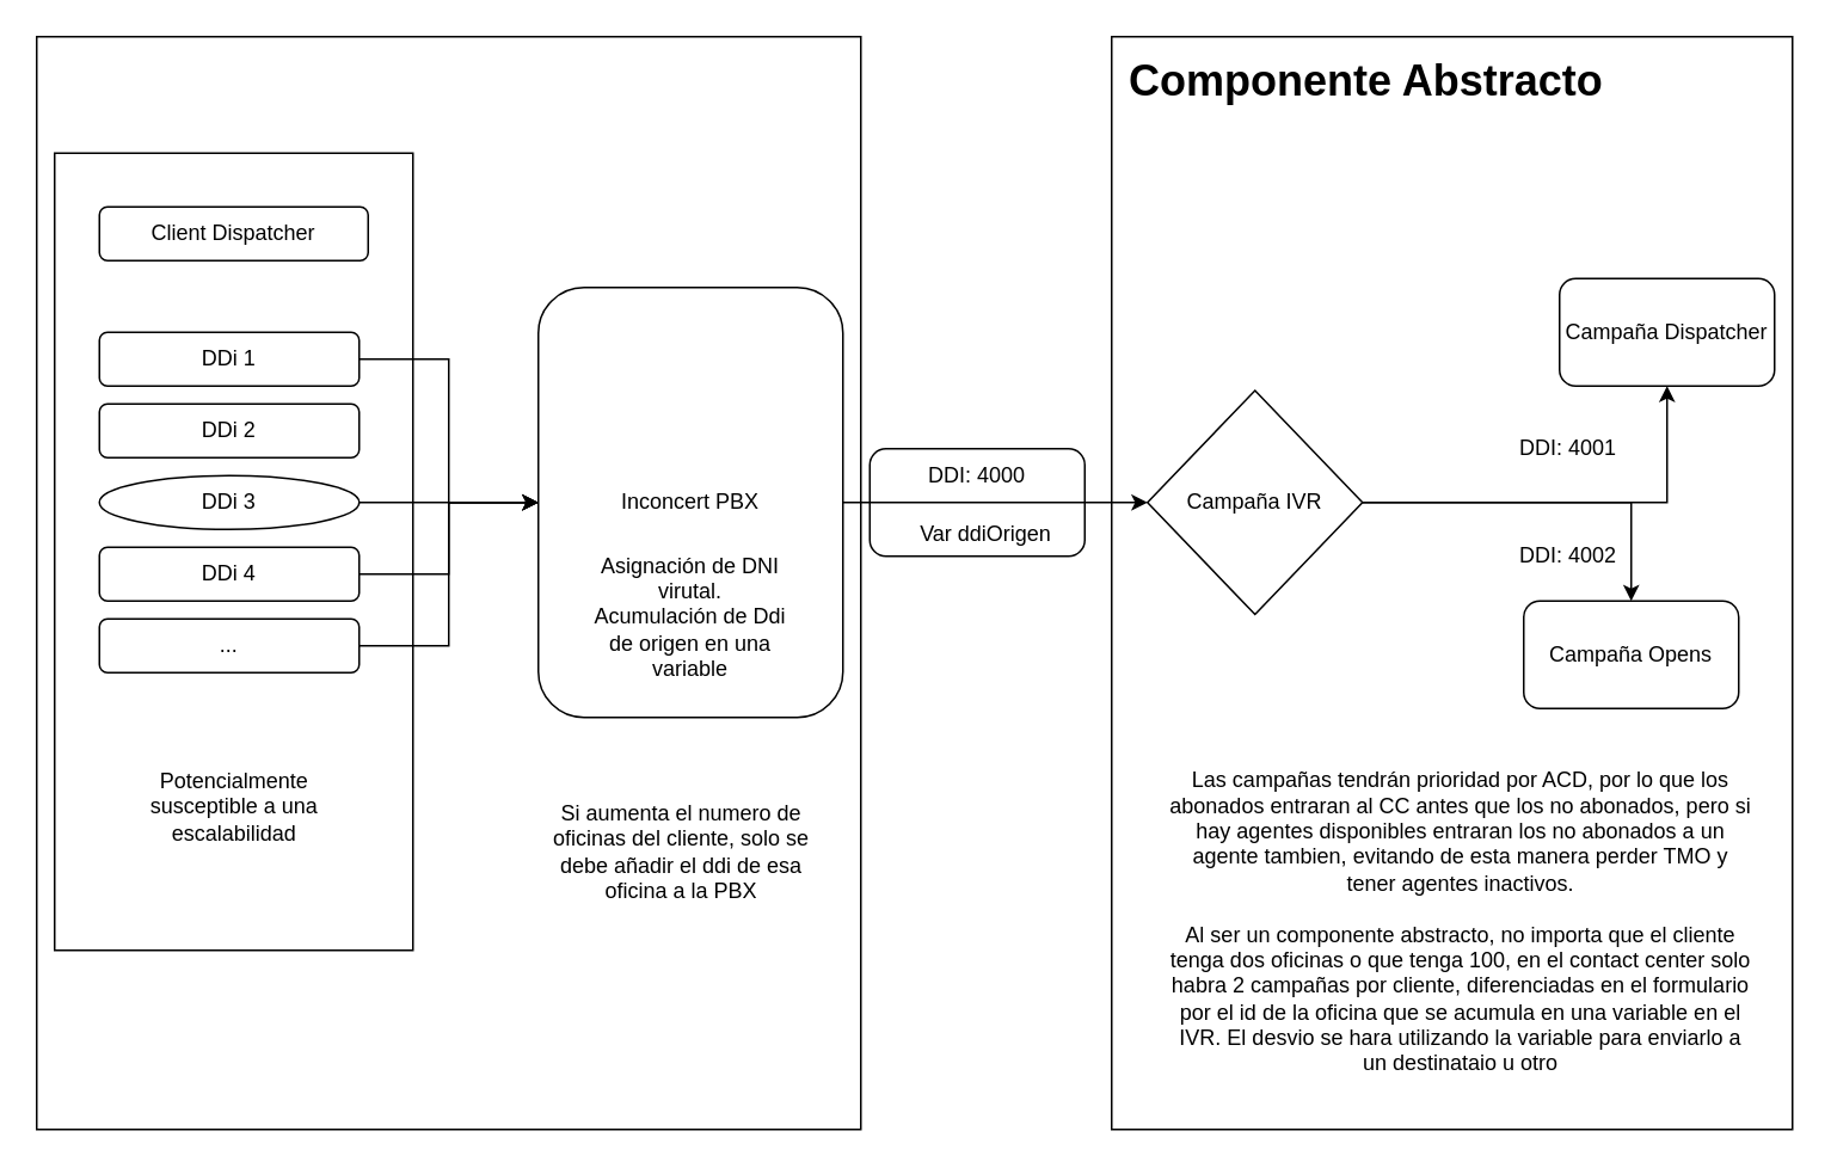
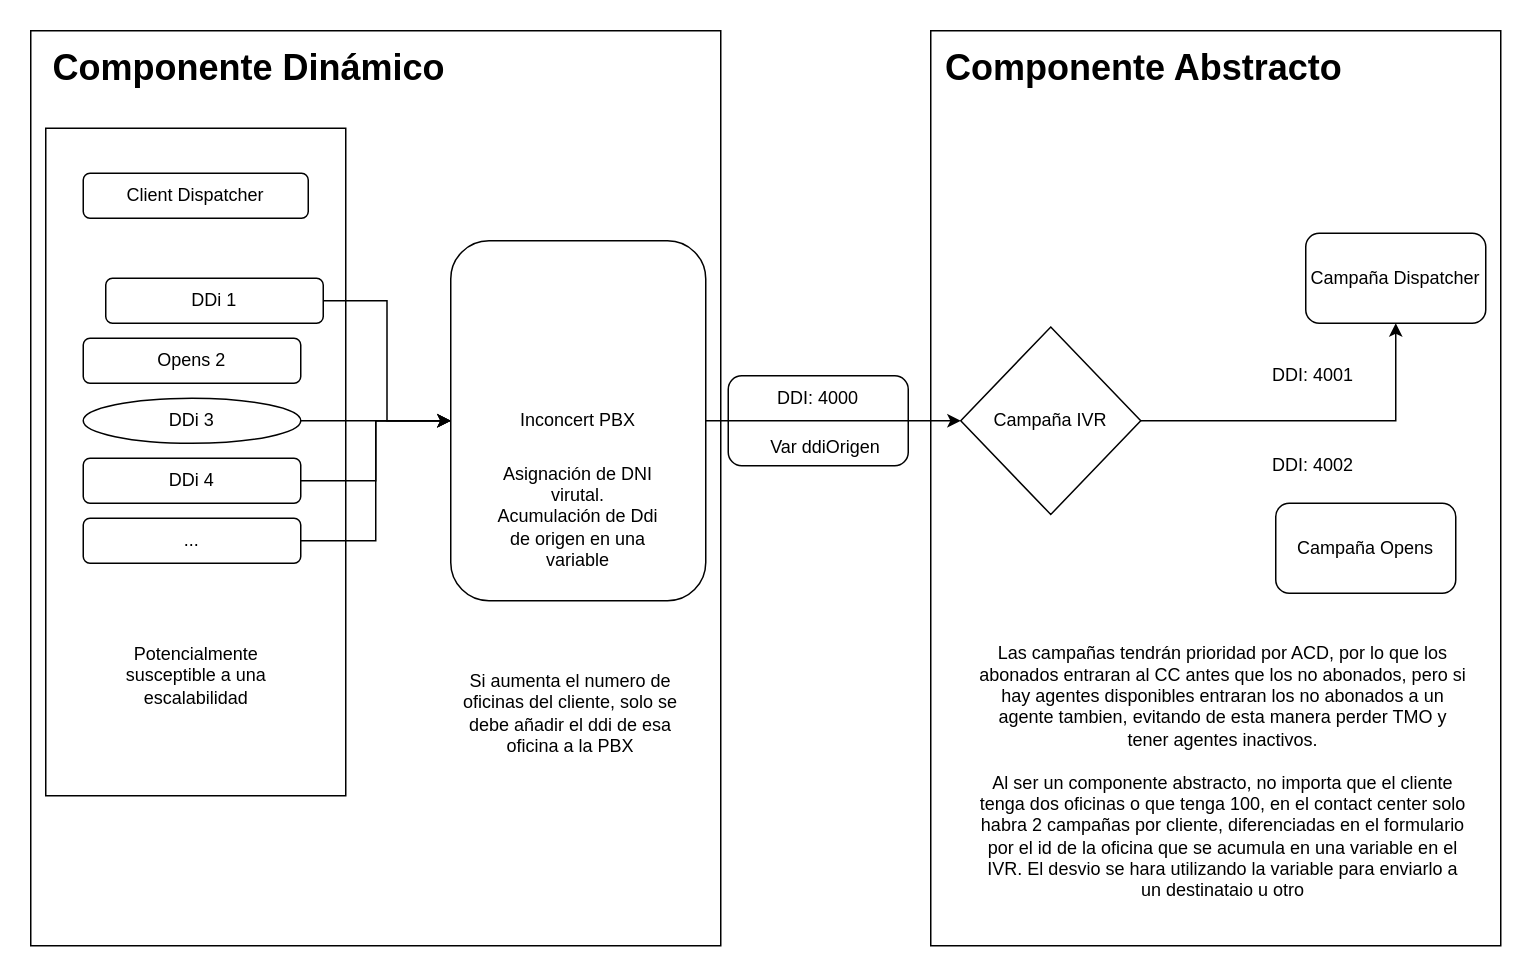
  <mxCell id="0" />
  <mxCell id="1" parent="0" />
  <mxCell id="2" value="" style="rounded=1;whiteSpace=wrap;html=1;" vertex="1" parent="1"><mxGeometry x="485" y="250" width="120" height="60" as="geometry" /></mxCell>
  <mxCell id="3" value="" style="rounded=0;whiteSpace=wrap;html=1;" vertex="1" parent="1"><mxGeometry y="20" width="460" height="610" as="geometry" x="20" /></mxCell>
  <mxCell id="4" value="" style="rounded=0;whiteSpace=wrap;html=1;" vertex="1" parent="1"><mxGeometry x="620" y="20" width="380" height="610" as="geometry" /></mxCell>
  <mxCell id="5" value="" style="rounded=0;whiteSpace=wrap;html=1;" vertex="1" parent="1"><mxGeometry x="30" y="85" width="200" height="445" as="geometry" /></mxCell>
  <mxCell id="6" value="" style="rounded=1;whiteSpace=wrap;html=1;" vertex="1" parent="1"><mxGeometry x="55" y="115" width="150" height="30" as="geometry" /></mxCell>
  <mxCell id="7" value="Client Dispatcher" style="text;html=1;strokeColor=none;fillColor=none;align=center;verticalAlign=middle;whiteSpace=wrap;rounded=0;" vertex="1" parent="1"><mxGeometry x="50" y="120" width="160" height="20" as="geometry" /></mxCell>
  <mxCell id="8" style="edgeStyle=orthogonalEdgeStyle;rounded=0;orthogonalLoop=1;jettySize=auto;html=1;" edge="1" parent="1" source="9" target="18"><mxGeometry relative="1" as="geometry" /></mxCell>
- <mxCell id="9" value="DDi 1" style="rounded=1;whiteSpace=wrap;html=1;" vertex="1" parent="1"><mxGeometry x="55" y="185" width="145" height="30" as="geometry" /></mxCell>
- <mxCell id="10" value="DDi 2" style="rounded=1;whiteSpace=wrap;html=1;" vertex="1" parent="1"><mxGeometry x="55" y="225" width="145" height="30" as="geometry" /></mxCell>
+ <mxCell id="9" value="DDi 1" style="rounded=1;whiteSpace=wrap;html=1;" vertex="1" parent="1"><mxGeometry x="70" y="185" width="145" height="30" as="geometry" /></mxCell>
+ <mxCell id="10" value="Opens 2" style="rounded=1;whiteSpace=wrap;html=1;" vertex="1" parent="1"><mxGeometry x="55" y="225" width="145" height="30" as="geometry" /></mxCell>
  <mxCell id="11" style="edgeStyle=orthogonalEdgeStyle;rounded=0;orthogonalLoop=1;jettySize=auto;html=1;exitX=1;exitY=0.5;exitDx=0;exitDy=0;" edge="1" parent="1" source="12" target="18"><mxGeometry relative="1" as="geometry" /></mxCell>
  <mxCell id="12" value="DDi 3" style="ellipse;whiteSpace=wrap;html=1;" vertex="1" parent="1"><mxGeometry x="55" y="265" width="145" height="30" as="geometry" /></mxCell>
  <mxCell id="13" style="edgeStyle=orthogonalEdgeStyle;rounded=0;orthogonalLoop=1;jettySize=auto;html=1;exitX=1;exitY=0.5;exitDx=0;exitDy=0;" edge="1" parent="1" source="14" target="18"><mxGeometry relative="1" as="geometry" /></mxCell>
  <mxCell id="14" value="DDi 4" style="rounded=1;whiteSpace=wrap;html=1;" vertex="1" parent="1"><mxGeometry x="55" y="305" width="145" height="30" as="geometry" /></mxCell>
  <mxCell id="15" style="edgeStyle=orthogonalEdgeStyle;rounded=0;orthogonalLoop=1;jettySize=auto;html=1;exitX=1;exitY=0.5;exitDx=0;exitDy=0;entryX=0.059;entryY=0.5;entryDx=0;entryDy=0;entryPerimeter=0;" edge="1" parent="1" source="16" target="18"><mxGeometry relative="1" as="geometry" /></mxCell>
  <mxCell id="16" value="..." style="rounded=1;whiteSpace=wrap;html=1;" vertex="1" parent="1"><mxGeometry x="55" y="345" width="145" height="30" as="geometry" /></mxCell>
  <mxCell id="17" style="edgeStyle=orthogonalEdgeStyle;rounded=0;orthogonalLoop=1;jettySize=auto;html=1;" edge="1" parent="1" source="18" target="21"><mxGeometry relative="1" as="geometry" /></mxCell>
  <mxCell id="18" value="Inconcert PBX" style="rounded=1;whiteSpace=wrap;html=1;" vertex="1" parent="1"><mxGeometry x="300" y="160" width="170" height="240" as="geometry" /></mxCell>
  <mxCell id="19" style="edgeStyle=orthogonalEdgeStyle;rounded=0;orthogonalLoop=1;jettySize=auto;html=1;" edge="1" parent="1" source="21" target="22"><mxGeometry relative="1" as="geometry" /></mxCell>
- <mxCell id="20" style="edgeStyle=orthogonalEdgeStyle;rounded=0;orthogonalLoop=1;jettySize=auto;html=1;entryX=0.5;entryY=0;entryDx=0;entryDy=0;" edge="1" parent="1" source="21" target="23"><mxGeometry relative="1" as="geometry" /></mxCell>
  <mxCell id="21" value="Campaña IVR" style="rhombus;whiteSpace=wrap;html=1;" vertex="1" parent="1"><mxGeometry x="640" y="217.5" width="120" height="125" as="geometry" /></mxCell>
  <mxCell id="22" value="Campaña Dispatcher" style="rounded=1;whiteSpace=wrap;html=1;" vertex="1" parent="1"><mxGeometry x="870" y="155" width="120" height="60" as="geometry" /></mxCell>
  <mxCell id="23" value="Campaña Opens" style="rounded=1;whiteSpace=wrap;html=1;" vertex="1" parent="1"><mxGeometry x="850" y="335" width="120" height="60" as="geometry" /></mxCell>
  <mxCell id="24" value="Potencialmente susceptible a una escalabilidad" style="text;html=1;strokeColor=none;fillColor=none;align=center;verticalAlign=middle;whiteSpace=wrap;rounded=0;" vertex="1" parent="1"><mxGeometry x="57.5" y="375" width="145" height="150" as="geometry" /></mxCell>
  <mxCell id="25" value="DDI: 4000" style="text;html=1;strokeColor=none;fillColor=none;align=center;verticalAlign=middle;whiteSpace=wrap;rounded=0;" vertex="1" parent="1"><mxGeometry x="500" y="255" width="90" height="20" as="geometry" /></mxCell>
  <mxCell id="26" value="DDI: 4001" style="text;html=1;strokeColor=none;fillColor=none;align=center;verticalAlign=middle;whiteSpace=wrap;rounded=0;" vertex="1" parent="1"><mxGeometry x="830" y="240" width="90" height="20" as="geometry" /></mxCell>
  <mxCell id="27" value="DDI: 4002" style="text;html=1;strokeColor=none;fillColor=none;align=center;verticalAlign=middle;whiteSpace=wrap;rounded=0;" vertex="1" parent="1"><mxGeometry x="830" y="300" width="90" height="20" as="geometry" /></mxCell>
  <mxCell id="28" value="Asignación de DNI virutal.&lt;br&gt;Acumulación de Ddi de origen en una variable" style="text;html=1;strokeColor=none;fillColor=none;align=center;verticalAlign=middle;whiteSpace=wrap;rounded=0;" vertex="1" parent="1"><mxGeometry x="330" y="280" width="110" height="127" as="geometry" /></mxCell>
  <mxCell id="29" value="Las campañas tendrán prioridad por ACD, por lo que los abonados entraran al CC antes que los no abonados, pero si hay agentes disponibles entraran los no abonados a un agente tambien, evitando de esta manera perder TMO y tener agentes inactivos.&lt;br&gt;&lt;br&gt;Al ser un componente abstracto, no importa que el cliente tenga dos oficinas o que tenga 100, en el contact center solo habra 2 campañas por cliente, diferenciadas en el formulario por el id de la oficina que se acumula en una variable en el IVR. El desvio se hara utilizando la variable para enviarlo a un destinataio u otro" style="text;html=1;strokeColor=none;fillColor=none;align=center;verticalAlign=middle;whiteSpace=wrap;rounded=0;" vertex="1" parent="1"><mxGeometry x="650" y="407" width="330" height="213" as="geometry" /></mxCell>
+ <mxCell id="30" value="&lt;h1&gt;Componente Dinámico&lt;/h1&gt;" style="text;html=1;strokeColor=none;fillColor=none;spacing=5;spacingTop=-20;whiteSpace=wrap;overflow=hidden;rounded=0;" vertex="1" parent="1"><mxGeometry x="30" y="25" width="440" height="45" as="geometry" /></mxCell>
  <mxCell id="31" value="&lt;h1&gt;Componente Abstracto&lt;/h1&gt;" style="text;html=1;strokeColor=none;fillColor=none;spacing=5;spacingTop=-20;whiteSpace=wrap;overflow=hidden;rounded=0;" vertex="1" parent="1"><mxGeometry x="625" y="25" width="365" height="45" as="geometry" /></mxCell>
  <mxCell id="32" value="Si aumenta el numero de oficinas del cliente, solo se debe añadir el ddi de esa oficina a la PBX" style="text;html=1;strokeColor=none;fillColor=none;align=center;verticalAlign=middle;whiteSpace=wrap;rounded=0;" vertex="1" parent="1"><mxGeometry x="300" y="420" width="160" height="110" as="geometry" /></mxCell>
  <mxCell id="33" value="Var ddiOrigen" style="text;html=1;strokeColor=none;fillColor=none;align=center;verticalAlign=middle;whiteSpace=wrap;rounded=0;" vertex="1" parent="1"><mxGeometry x="500" y="285" width="100" height="25" as="geometry" /></mxCell>
